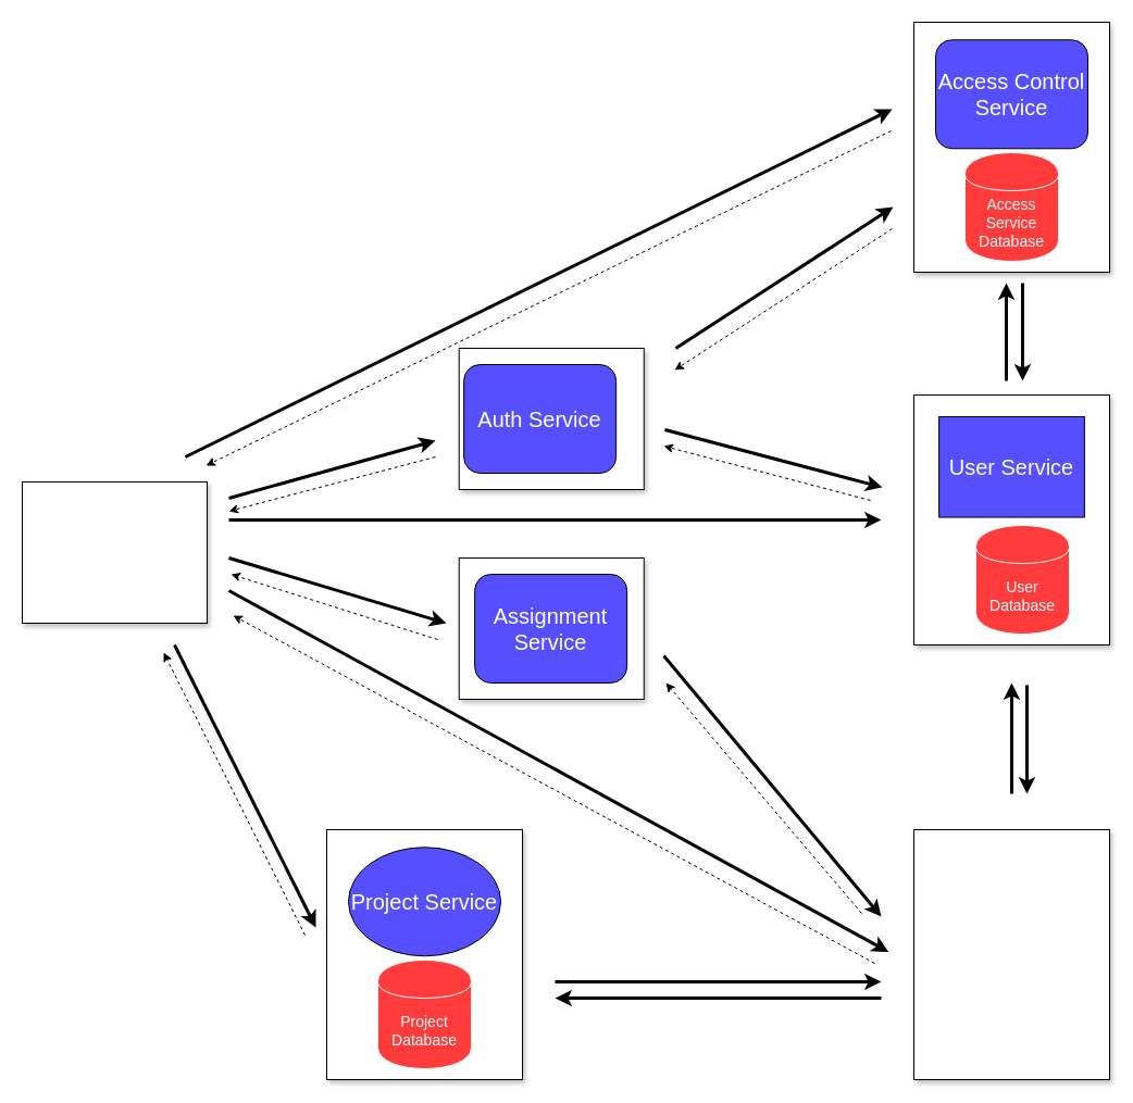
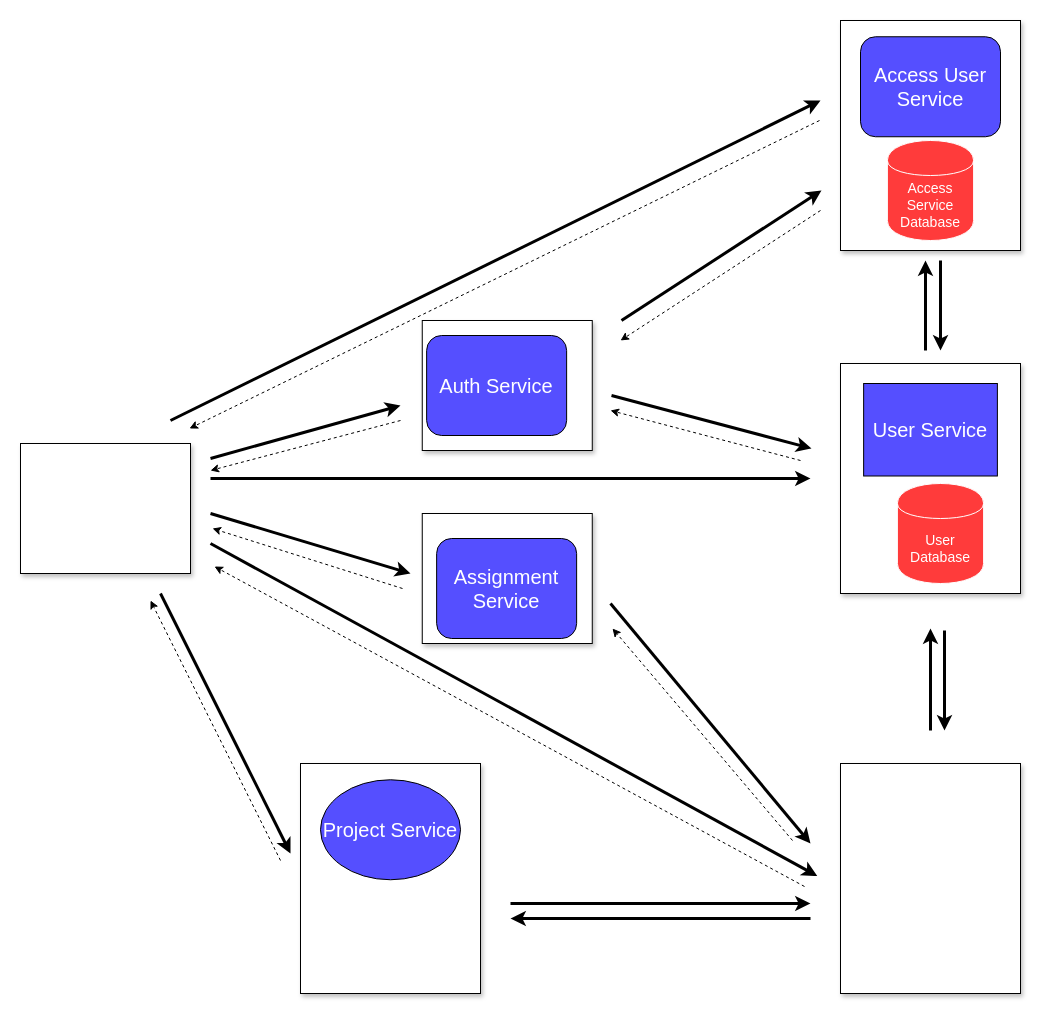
  <mxCell id="0" />
  <mxCell id="1" parent="0" />
  <mxCell id="2" value="" style="rounded=0;whiteSpace=wrap;html=1;shadow=1;glass=0;sketch=0;" vertex="1" parent="1"><mxGeometry x="20" y="443" width="170" height="130" as="geometry" /></mxCell>
  <mxCell id="3" value="" style="rounded=0;whiteSpace=wrap;html=1;shadow=1;" vertex="1" parent="1"><mxGeometry x="421.76" y="320" width="170" height="130" as="geometry" /></mxCell>
  <mxCell id="4" value="&lt;font color=&quot;#ffffff&quot; style=&quot;font-size: 20px&quot;&gt;Auth Service&lt;/font&gt;" style="rounded=1;whiteSpace=wrap;html=1;fillColor=#554FFF;" vertex="1" parent="1"><mxGeometry x="426.14" y="335" width="140" height="100" as="geometry" /></mxCell>
  <mxCell id="5" value="" style="endArrow=classic;html=1;strokeWidth=3;" edge="1" parent="1"><mxGeometry width="50" height="50" relative="1" as="geometry"><mxPoint x="210" y="458" as="sourcePoint" /><mxPoint x="400" y="405" as="targetPoint" /></mxGeometry></mxCell>
  <mxCell id="6" value="" style="rounded=0;whiteSpace=wrap;html=1;shadow=1;" vertex="1" parent="1"><mxGeometry x="840" y="363" width="180" height="230" as="geometry" /></mxCell>
  <mxCell id="7" value="&lt;font color=&quot;#ffffff&quot; style=&quot;font-size: 20px&quot;&gt;User Service&lt;/font&gt;" style="whiteSpace=wrap;html=1;fillColor=#554FFF;shadow=0;rounded=0;" vertex="1" parent="1"><mxGeometry x="863.13" y="383" width="133.75" height="92.5" as="geometry" /></mxCell>
  <mxCell id="8" value="&lt;font color=&quot;#ffffff&quot; style=&quot;font-size: 14px&quot;&gt;User Database&lt;/font&gt;" style="shape=cylinder;whiteSpace=wrap;html=1;boundedLbl=1;backgroundOutline=1;rounded=0;shadow=0;glass=0;sketch=0;fillColor=#FF3B3B;strokeColor=#FFFFFF;" vertex="1" parent="1"><mxGeometry x="896.88" y="483" width="86.24" height="100" as="geometry" /></mxCell>
  <mxCell id="9" value="" style="endArrow=classic;html=1;strokeWidth=3;" edge="1" parent="1"><mxGeometry width="50" height="50" relative="1" as="geometry"><mxPoint x="210" y="478" as="sourcePoint" /><mxPoint x="810" y="478" as="targetPoint" /></mxGeometry></mxCell>
  <mxCell id="10" value="" style="rounded=0;whiteSpace=wrap;html=1;shadow=1;" vertex="1" parent="1"><mxGeometry x="840" y="763" width="180" height="230" as="geometry" /></mxCell>
  <mxCell id="11" value="" style="endArrow=classic;html=1;strokeWidth=3;" edge="1" parent="1"><mxGeometry width="50" height="50" relative="1" as="geometry"><mxPoint x="210" y="543" as="sourcePoint" /><mxPoint x="816.76" y="875.5" as="targetPoint" /></mxGeometry></mxCell>
  <mxCell id="12" value="" style="rounded=0;whiteSpace=wrap;html=1;shadow=1;" vertex="1" parent="1"><mxGeometry x="421.76" y="513" width="170" height="130" as="geometry" /></mxCell>
- <mxCell id="13" value="&lt;font color=&quot;#ffffff&quot;&gt;&lt;span style=&quot;font-size: 20px&quot;&gt;Assignment Service&lt;/span&gt;&lt;/font&gt;" style="rounded=1;whiteSpace=wrap;html=1;fillColor=#554FFF;" vertex="1" parent="1"><mxGeometry x="436.14" y="528" width="140" height="100" as="geometry" /></mxCell>
+ <mxCell id="13" value="&lt;font color=&quot;#ffffff&quot;&gt;&lt;span style=&quot;font-size: 20px&quot;&gt;Assignment Service&lt;/span&gt;&lt;/font&gt;" style="rounded=1;whiteSpace=wrap;html=1;fillColor=#554FFF;" vertex="1" parent="1"><mxGeometry x="436.14" y="538" width="140" height="100" as="geometry" /></mxCell>
  <mxCell id="14" value="" style="endArrow=classic;html=1;strokeWidth=3;" edge="1" parent="1"><mxGeometry width="50" height="50" relative="1" as="geometry"><mxPoint x="210" y="513" as="sourcePoint" /><mxPoint x="410" y="573" as="targetPoint" /></mxGeometry></mxCell>
  <mxCell id="15" value="" style="endArrow=classic;html=1;strokeWidth=3;" edge="1" parent="1"><mxGeometry width="50" height="50" relative="1" as="geometry"><mxPoint x="611" y="395" as="sourcePoint" /><mxPoint x="811" y="448" as="targetPoint" /></mxGeometry></mxCell>
  <mxCell id="16" value="" style="endArrow=classic;html=1;strokeWidth=3;" edge="1" parent="1"><mxGeometry width="50" height="50" relative="1" as="geometry"><mxPoint x="610" y="603" as="sourcePoint" /><mxPoint x="810" y="843" as="targetPoint" /></mxGeometry></mxCell>
  <mxCell id="17" value="" style="rounded=0;whiteSpace=wrap;html=1;shadow=1;" vertex="1" parent="1"><mxGeometry x="300" y="763" width="180" height="230" as="geometry" /></mxCell>
  <mxCell id="18" value="&lt;font color=&quot;#ffffff&quot;&gt;&lt;span style=&quot;font-size: 20px&quot;&gt;Project Service&lt;/span&gt;&lt;/font&gt;" style="ellipse;whiteSpace=wrap;html=1;fillColor=#554FFF;" vertex="1" parent="1"><mxGeometry x="320" y="779.25" width="140" height="100" as="geometry" /></mxCell>
- <mxCell id="19" value="&lt;font color=&quot;#ffffff&quot; style=&quot;font-size: 14px&quot;&gt;Project Database&lt;/font&gt;" style="shape=cylinder;whiteSpace=wrap;html=1;boundedLbl=1;backgroundOutline=1;rounded=0;shadow=0;glass=0;sketch=0;fillColor=#FF3B3B;strokeColor=#FFFFFF;" vertex="1" parent="1"><mxGeometry x="346.88" y="883" width="86.24" height="100" as="geometry" /></mxCell>
  <mxCell id="20" value="" style="rounded=0;whiteSpace=wrap;html=1;shadow=1;" vertex="1" parent="1"><mxGeometry x="840" y="20" width="180" height="230" as="geometry" /></mxCell>
- <mxCell id="21" value="&lt;font color=&quot;#ffffff&quot;&gt;&lt;span style=&quot;font-size: 20px&quot;&gt;Access Control Service&lt;/span&gt;&lt;/font&gt;" style="rounded=1;whiteSpace=wrap;html=1;fillColor=#554FFF;" vertex="1" parent="1"><mxGeometry x="860" y="36.25" width="140" height="100" as="geometry" /></mxCell>
+ <mxCell id="21" value="&lt;font color=&quot;#ffffff&quot;&gt;&lt;span style=&quot;font-size: 20px&quot;&gt;Access User Service&lt;/span&gt;&lt;/font&gt;" style="rounded=1;whiteSpace=wrap;html=1;fillColor=#554FFF;" vertex="1" parent="1"><mxGeometry x="860" y="36.25" width="140" height="100" as="geometry" /></mxCell>
  <mxCell id="22" value="&lt;font color=&quot;#ffffff&quot; style=&quot;font-size: 14px&quot;&gt;Access Service Database&lt;/font&gt;" style="shape=cylinder;whiteSpace=wrap;html=1;boundedLbl=1;backgroundOutline=1;rounded=0;shadow=0;glass=0;sketch=0;fillColor=#FF3B3B;strokeColor=#FFFFFF;" vertex="1" parent="1"><mxGeometry x="886.88" y="140" width="86.24" height="100" as="geometry" /></mxCell>
  <mxCell id="23" value="" style="endArrow=classic;html=1;strokeWidth=3;" edge="1" parent="1"><mxGeometry width="50" height="50" relative="1" as="geometry"><mxPoint x="160" y="593" as="sourcePoint" /><mxPoint x="290" y="853" as="targetPoint" /></mxGeometry></mxCell>
  <mxCell id="24" value="" style="endArrow=classic;html=1;strokeWidth=3;" edge="1" parent="1"><mxGeometry width="50" height="50" relative="1" as="geometry"><mxPoint x="925" y="350" as="sourcePoint" /><mxPoint x="925" y="260" as="targetPoint" /></mxGeometry></mxCell>
  <mxCell id="25" value="" style="endArrow=classic;html=1;strokeWidth=3;" edge="1" parent="1"><mxGeometry width="50" height="50" relative="1" as="geometry"><mxPoint x="170" y="420" as="sourcePoint" /><mxPoint x="820" y="100" as="targetPoint" /></mxGeometry></mxCell>
  <mxCell id="26" value="" style="endArrow=classic;html=1;strokeWidth=3;" edge="1" parent="1"><mxGeometry width="50" height="50" relative="1" as="geometry"><mxPoint x="510" y="903" as="sourcePoint" /><mxPoint x="810" y="903" as="targetPoint" /></mxGeometry></mxCell>
  <mxCell id="27" value="" style="html=1;labelBackgroundColor=#ffffff;startArrow=none;startFill=0;startSize=6;endArrow=classic;endFill=1;endSize=6;jettySize=auto;orthogonalLoop=1;strokeWidth=1;dashed=1;fontSize=14;" edge="1" parent="1"><mxGeometry width="60" height="60" relative="1" as="geometry"><mxPoint x="819" y="120" as="sourcePoint" /><mxPoint x="189" y="428" as="targetPoint" /></mxGeometry></mxCell>
  <mxCell id="28" value="" style="html=1;labelBackgroundColor=#ffffff;startArrow=none;startFill=0;startSize=6;endArrow=classic;endFill=1;endSize=6;jettySize=auto;orthogonalLoop=1;strokeWidth=1;dashed=1;fontSize=14;" edge="1" parent="1"><mxGeometry width="60" height="60" relative="1" as="geometry"><mxPoint x="400" y="420" as="sourcePoint" /><mxPoint x="210" y="470" as="targetPoint" /></mxGeometry></mxCell>
  <mxCell id="29" value="" style="html=1;labelBackgroundColor=#ffffff;startArrow=none;startFill=0;startSize=6;endArrow=classic;endFill=1;endSize=6;jettySize=auto;orthogonalLoop=1;strokeWidth=1;dashed=1;fontSize=14;" edge="1" parent="1"><mxGeometry width="60" height="60" relative="1" as="geometry"><mxPoint x="800" y="460" as="sourcePoint" /><mxPoint x="610" y="410" as="targetPoint" /></mxGeometry></mxCell>
  <mxCell id="30" value="" style="html=1;labelBackgroundColor=#ffffff;startArrow=none;startFill=0;startSize=6;endArrow=classic;endFill=1;endSize=6;jettySize=auto;orthogonalLoop=1;strokeWidth=1;dashed=1;fontSize=14;" edge="1" parent="1"><mxGeometry width="60" height="60" relative="1" as="geometry"><mxPoint x="402" y="588" as="sourcePoint" /><mxPoint x="212" y="528" as="targetPoint" /></mxGeometry></mxCell>
  <mxCell id="31" value="" style="html=1;labelBackgroundColor=#ffffff;startArrow=none;startFill=0;startSize=6;endArrow=classic;endFill=1;endSize=6;jettySize=auto;orthogonalLoop=1;strokeWidth=1;dashed=1;fontSize=14;" edge="1" parent="1"><mxGeometry width="60" height="60" relative="1" as="geometry"><mxPoint x="792" y="840" as="sourcePoint" /><mxPoint x="612" y="628" as="targetPoint" /></mxGeometry></mxCell>
  <mxCell id="32" value="" style="html=1;labelBackgroundColor=#ffffff;startArrow=none;startFill=0;startSize=6;endArrow=classic;endFill=1;endSize=6;jettySize=auto;orthogonalLoop=1;strokeWidth=1;dashed=1;fontSize=14;" edge="1" parent="1"><mxGeometry width="60" height="60" relative="1" as="geometry"><mxPoint x="804" y="886" as="sourcePoint" /><mxPoint x="214" y="566" as="targetPoint" /></mxGeometry></mxCell>
  <mxCell id="33" value="" style="html=1;labelBackgroundColor=#ffffff;startArrow=none;startFill=0;startSize=6;endArrow=classic;endFill=1;endSize=6;jettySize=auto;orthogonalLoop=1;strokeWidth=1;dashed=1;fontSize=14;" edge="1" parent="1"><mxGeometry width="60" height="60" relative="1" as="geometry"><mxPoint x="280" y="860" as="sourcePoint" /><mxPoint x="150" y="600" as="targetPoint" /></mxGeometry></mxCell>
  <mxCell id="34" value="" style="endArrow=classic;html=1;strokeWidth=3;" edge="1" parent="1"><mxGeometry width="50" height="50" relative="1" as="geometry"><mxPoint x="621" y="320" as="sourcePoint" /><mxPoint x="821" y="190" as="targetPoint" /></mxGeometry></mxCell>
  <mxCell id="35" value="" style="html=1;labelBackgroundColor=#ffffff;startArrow=none;startFill=0;startSize=6;endArrow=classic;endFill=1;endSize=6;jettySize=auto;orthogonalLoop=1;strokeWidth=1;dashed=1;fontSize=14;" edge="1" parent="1"><mxGeometry width="60" height="60" relative="1" as="geometry"><mxPoint x="820" y="210" as="sourcePoint" /><mxPoint x="620" y="340" as="targetPoint" /></mxGeometry></mxCell>
  <mxCell id="36" value="" style="endArrow=classic;html=1;strokeWidth=3;" edge="1" parent="1"><mxGeometry width="50" height="50" relative="1" as="geometry"><mxPoint x="930" y="730" as="sourcePoint" /><mxPoint x="930" y="628" as="targetPoint" /></mxGeometry></mxCell>
  <mxCell id="37" value="" style="endArrow=classic;html=1;strokeWidth=3;" edge="1" parent="1"><mxGeometry width="50" height="50" relative="1" as="geometry"><mxPoint x="810" y="918" as="sourcePoint" /><mxPoint x="510" y="918" as="targetPoint" /></mxGeometry></mxCell>
  <mxCell id="38" value="" style="endArrow=classic;html=1;strokeWidth=3;" edge="1" parent="1"><mxGeometry width="50" height="50" relative="1" as="geometry"><mxPoint x="940" y="260" as="sourcePoint" /><mxPoint x="940" y="350" as="targetPoint" /></mxGeometry></mxCell>
  <mxCell id="39" value="" style="endArrow=classic;html=1;strokeWidth=3;" edge="1" parent="1"><mxGeometry width="50" height="50" relative="1" as="geometry"><mxPoint x="944" y="630" as="sourcePoint" /><mxPoint x="944" y="730" as="targetPoint" /></mxGeometry></mxCell>
